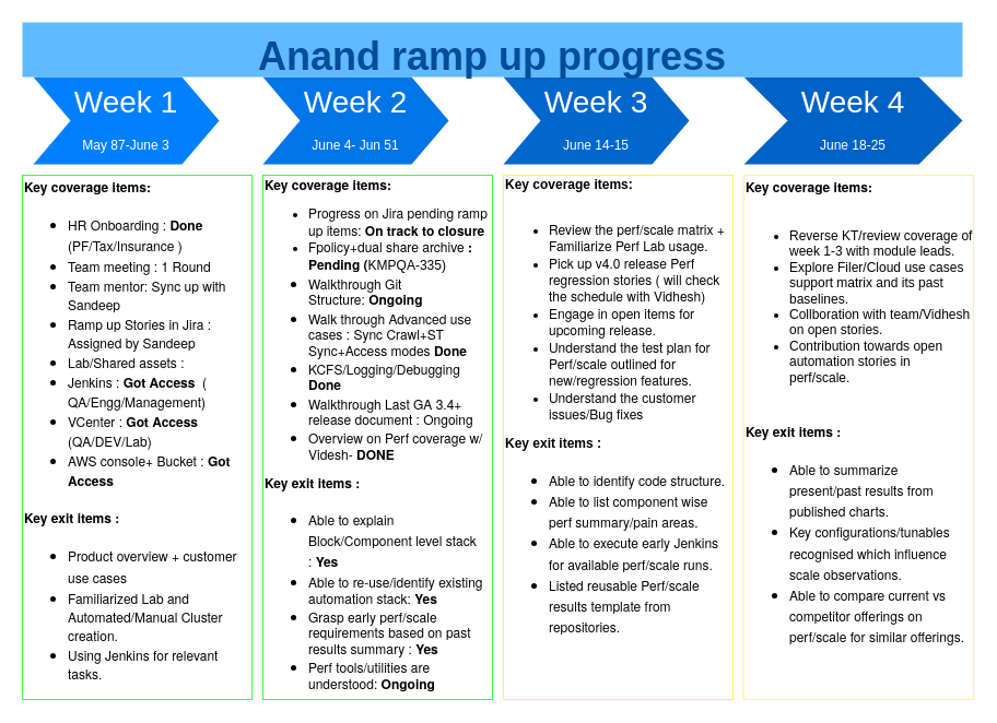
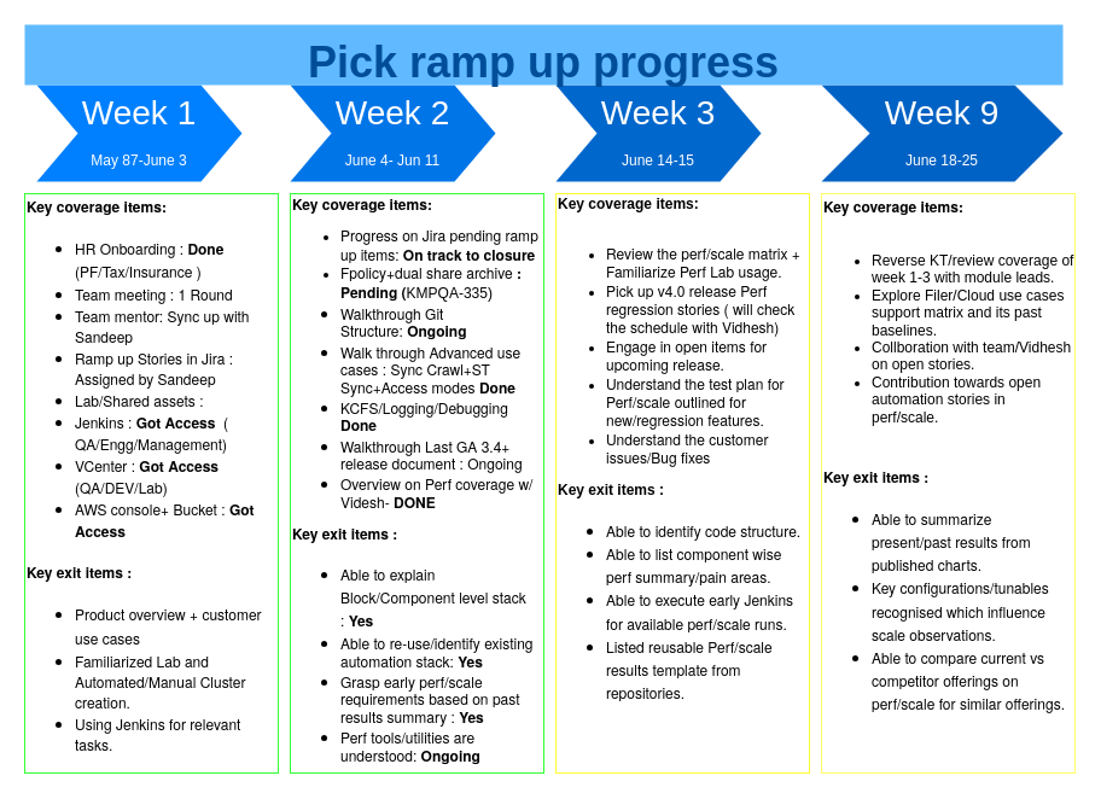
  <mxCell id="0" />
  <mxCell id="1" parent="0" />
  <mxCell id="2" value="Week 1&lt;br&gt;&lt;font style=&quot;font-size: 12px&quot;&gt;May 87-June 3&lt;/font&gt;" style="shape=step;whiteSpace=wrap;html=1;fontSize=28;fillColor=#0080FF;fontColor=#FFFFFF;strokeColor=none;" parent="1" vertex="1"><mxGeometry x="30" y="70" width="170" height="80" as="geometry" /></mxCell>
- <mxCell id="3" value="Week 2&lt;br&gt;&lt;font style=&quot;font-size: 12px&quot;&gt;J&lt;font&gt;u&lt;/font&gt;&lt;/font&gt;&lt;font style=&quot;font-size: 12px&quot;&gt;ne 4- Jun 51&lt;/font&gt;" style="shape=step;whiteSpace=wrap;html=1;fontSize=28;fillColor=#0075E8;fontColor=#FFFFFF;strokeColor=none;" parent="1" vertex="1"><mxGeometry x="240" y="70" width="170" height="80" as="geometry" /></mxCell>
+ <mxCell id="3" value="Week 2&lt;br&gt;&lt;font style=&quot;font-size: 12px&quot;&gt;J&lt;font&gt;u&lt;/font&gt;&lt;/font&gt;&lt;font style=&quot;font-size: 12px&quot;&gt;ne 4- Jun 11&lt;/font&gt;" style="shape=step;whiteSpace=wrap;html=1;fontSize=28;fillColor=#0075E8;fontColor=#FFFFFF;strokeColor=none;" parent="1" vertex="1"><mxGeometry x="240" y="70" width="170" height="80" as="geometry" /></mxCell>
  <mxCell id="4" value="Week 3&lt;br&gt;&lt;font style=&quot;font-size: 12px&quot;&gt;June 14-15&lt;/font&gt;" style="shape=step;whiteSpace=wrap;html=1;fontSize=28;fillColor=#0067CC;fontColor=#FFFFFF;strokeColor=none;" parent="1" vertex="1"><mxGeometry x="460" y="70" width="170" height="80" as="geometry" /></mxCell>
- <mxCell id="5" value="Week 4&lt;br&gt;&lt;font style=&quot;font-size: 12px&quot;&gt;June 18-25&lt;/font&gt;" style="shape=step;whiteSpace=wrap;html=1;fontSize=28;fillColor=#0062C4;fontColor=#FFFFFF;strokeColor=none;" parent="1" vertex="1"><mxGeometry x="680" y="70" width="200" height="80" as="geometry" /></mxCell>
- <mxCell id="6" value="&lt;font style=&quot;font-size: 36px&quot;&gt;Anand ramp up progress&lt;/font&gt;" style="text;html=1;strokeColor=none;fillColor=#61BAFF;align=center;verticalAlign=middle;whiteSpace=wrap;fontSize=54;fontStyle=1;fontColor=#004D99;" parent="1" vertex="1"><mxGeometry x="20" y="20" width="860" height="50" as="geometry" /></mxCell>
+ <mxCell id="5" value="Week 9&lt;br&gt;&lt;font style=&quot;font-size: 12px&quot;&gt;June 18-25&lt;/font&gt;" style="shape=step;whiteSpace=wrap;html=1;fontSize=28;fillColor=#0062C4;fontColor=#FFFFFF;strokeColor=none;" parent="1" vertex="1"><mxGeometry x="680" y="70" width="200" height="80" as="geometry" /></mxCell>
+ <mxCell id="6" value="&lt;font style=&quot;font-size: 36px&quot;&gt;Pick ramp up progress&lt;/font&gt;" style="text;html=1;strokeColor=none;fillColor=#61BAFF;align=center;verticalAlign=middle;whiteSpace=wrap;fontSize=54;fontStyle=1;fontColor=#004D99;" parent="1" vertex="1"><mxGeometry x="20" y="20" width="860" height="50" as="geometry" /></mxCell>
  <mxCell id="7" value="&lt;p class=&quot;p1&quot; style=&quot;font-stretch: normal ; line-height: normal ; font-family: &amp;#34;helvetica neue&amp;#34; ; background-color: rgb(255 , 255 , 255) ; margin: 0px&quot;&gt;&lt;b&gt;Key coverage items:&lt;/b&gt;&lt;/p&gt;&lt;p class=&quot;p1&quot; style=&quot;font-stretch: normal ; line-height: normal ; font-family: &amp;#34;helvetica neue&amp;#34; ; background-color: rgb(255 , 255 , 255) ; margin: 0px&quot;&gt;&lt;/p&gt;&lt;ul style=&quot;font-family: &amp;#34;calibri&amp;#34; , &amp;#34;arial&amp;#34; , &amp;#34;helvetica&amp;#34; , sans-serif ; font-size: 16px ; background-color: rgb(255 , 255 , 255)&quot;&gt;&lt;li&gt;&lt;span style=&quot;margin: 0px ; padding: 0px ; border: 0px ; font-style: inherit ; font-variant: inherit ; font-weight: inherit ; font-stretch: inherit ; font-size: 9pt ; line-height: inherit ; font-family: &amp;#34;helvetica neue&amp;#34; ; vertical-align: baseline ; background-color: rgba(0 , 0 , 0 , 0)&quot;&gt;HR Onboarding : &lt;/span&gt;&lt;span style=&quot;margin: 0px ; padding: 0px ; border: 0px ; font-style: inherit ; font-variant: inherit ; font-stretch: inherit ; font-size: 9pt ; line-height: inherit ; font-family: &amp;#34;helvetica neue&amp;#34; ; vertical-align: baseline ; background-color: rgba(0 , 0 , 0 , 0)&quot;&gt;&lt;b&gt;Done&lt;/b&gt;&lt;/span&gt;&lt;br&gt;&lt;span style=&quot;margin: 0px ; padding: 0px ; border: 0px ; font-style: inherit ; font-variant: inherit ; font-weight: inherit ; font-stretch: inherit ; font-size: 9pt ; line-height: inherit ; font-family: &amp;#34;helvetica neue&amp;#34; ; vertical-align: baseline ; background-color: rgba(0 , 0 , 0 , 0)&quot;&gt;(PF/Tax/Insurance )&amp;nbsp;&lt;/span&gt;&lt;br&gt;&lt;/li&gt;&lt;li&gt;&lt;p class=&quot;p1&quot; style=&quot;margin: 0px ; font-stretch: normal ; font-size: 12px ; line-height: normal ; font-family: &amp;#34;helvetica neue&amp;#34;&quot;&gt;Team meeting : 1 Round&lt;br&gt;&lt;/p&gt;&lt;/li&gt;&lt;li&gt;&lt;p class=&quot;p1&quot; style=&quot;margin: 0px ; font-stretch: normal ; font-size: 12px ; line-height: normal ; font-family: &amp;#34;helvetica neue&amp;#34;&quot;&gt;Team mentor: Sync up with Sandeep&lt;br&gt;&lt;/p&gt;&lt;/li&gt;&lt;li&gt;&lt;p class=&quot;p1&quot; style=&quot;margin: 0px ; font-stretch: normal ; font-size: 12px ; line-height: normal ; font-family: &amp;#34;helvetica neue&amp;#34;&quot;&gt;Ramp up Stories in Jira : Assigned by Sandeep&amp;nbsp;&lt;br&gt;&lt;/p&gt;&lt;/li&gt;&lt;li&gt;&lt;p class=&quot;p1&quot; style=&quot;margin: 0px ; font-stretch: normal ; font-size: 12px ; line-height: normal ; font-family: &amp;#34;helvetica neue&amp;#34;&quot;&gt;Lab/Shared assets :&amp;nbsp;&lt;/p&gt;&lt;/li&gt;&lt;li&gt;&lt;p class=&quot;p1&quot; style=&quot;margin: 0px ; font-stretch: normal ; font-size: 12px ; line-height: normal ; font-family: &amp;#34;helvetica neue&amp;#34;&quot;&gt;Jenkins : &lt;b&gt;Got Access&lt;/b&gt;&amp;nbsp; ( QA/Engg/Management)&lt;/p&gt;&lt;/li&gt;&lt;li&gt;&lt;p class=&quot;p1&quot; style=&quot;margin: 0px ; font-stretch: normal ; font-size: 12px ; line-height: normal ; font-family: &amp;#34;helvetica neue&amp;#34;&quot;&gt;VCenter : &lt;b&gt;Got Access&lt;/b&gt;&amp;nbsp; (QA/DEV/Lab)&lt;/p&gt;&lt;/li&gt;&lt;li&gt;&lt;p class=&quot;p1&quot; style=&quot;margin: 0px ; font-stretch: normal ; font-size: 12px ; line-height: normal ; font-family: &amp;#34;helvetica neue&amp;#34;&quot;&gt;AWS console+ Bucket : &lt;b&gt;Got Access&lt;/b&gt;&lt;/p&gt;&lt;/li&gt;&lt;/ul&gt;&lt;p style=&quot;font-family: &amp;#34;calibri&amp;#34; , &amp;#34;arial&amp;#34; , &amp;#34;helvetica&amp;#34; , sans-serif ; font-size: 16px ; background-color: rgb(255 , 255 , 255)&quot;&gt;&lt;/p&gt;&lt;p class=&quot;p2&quot; style=&quot;font-stretch: normal ; line-height: normal ; font-family: &amp;#34;helvetica neue&amp;#34; ; background-color: rgb(255 , 255 , 255) ; margin: 0px ; min-height: 14px&quot;&gt;&lt;b&gt;Key exit items :&lt;/b&gt;&lt;br&gt;&lt;/p&gt;&lt;p class=&quot;p1&quot; style=&quot;font-stretch: normal ; line-height: normal ; font-family: &amp;#34;helvetica neue&amp;#34; ; background-color: rgb(255 , 255 , 255) ; margin: 0px&quot;&gt;&lt;/p&gt;&lt;ul style=&quot;font-family: &amp;#34;calibri&amp;#34; , &amp;#34;arial&amp;#34; , &amp;#34;helvetica&amp;#34; , sans-serif ; font-size: 16px ; background-color: rgb(255 , 255 , 255)&quot;&gt;&lt;li&gt;&lt;span style=&quot;margin: 0px ; padding: 0px ; border: 0px ; font-style: inherit ; font-variant: inherit ; font-weight: inherit ; font-stretch: inherit ; font-size: 9pt ; line-height: inherit ; font-family: &amp;#34;helvetica neue&amp;#34; ; vertical-align: baseline ; background-color: rgba(0 , 0 , 0 , 0)&quot;&gt;Product overview + customer use cases&lt;/span&gt;&lt;/li&gt;&lt;li&gt;&lt;p class=&quot;p1&quot; style=&quot;margin: 0px ; font-stretch: normal ; font-size: 12px ; line-height: normal ; font-family: &amp;#34;helvetica neue&amp;#34;&quot;&gt;Familiarized Lab and Automated/Manual Cluster creation.&lt;/p&gt;&lt;/li&gt;&lt;li&gt;&lt;p class=&quot;p1&quot; style=&quot;margin: 0px ; font-stretch: normal ; font-size: 12px ; line-height: normal ; font-family: &amp;#34;helvetica neue&amp;#34;&quot;&gt;Using Jenkins for relevant tasks.&lt;/p&gt;&lt;/li&gt;&lt;/ul&gt;" style="text;spacingTop=-5;fillColor=#B9E0A5;whiteSpace=wrap;html=1;align=left;fontSize=12;fontFamily=Helvetica;fillColor=none;strokeColor=#33FF33;" parent="1" vertex="1"><mxGeometry x="20" y="160" width="210" height="480" as="geometry" /></mxCell>
  <mxCell id="8" value="&lt;p class=&quot;p1&quot; style=&quot;font-family: &amp;#34;helvetica neue&amp;#34; ; background-color: rgb(255 , 255 , 255) ; margin: 0px&quot;&gt;&lt;b&gt;Key coverage items:&lt;/b&gt;&lt;/p&gt;&lt;p class=&quot;p1&quot; style=&quot;font-family: &amp;#34;helvetica neue&amp;#34; ; background-color: rgb(255 , 255 , 255) ; margin: 0px&quot;&gt;&lt;/p&gt;&lt;ul style=&quot;background-color: rgb(255 , 255 , 255)&quot;&gt;&lt;li&gt;&lt;font face=&quot;helvetica neue&quot;&gt;Progress on Jira pending ramp up items:&lt;span style=&quot;margin: 0px ; padding: 0px ; border: 0px ; font: inherit ; vertical-align: baseline ; color: inherit&quot;&gt;&amp;nbsp;&lt;/span&gt;&lt;b&gt;On track to closure&lt;/b&gt;&lt;/font&gt;&lt;/li&gt;&lt;li&gt;&lt;span style=&quot;margin: 0px ; padding: 0px ; border: 0px ; font-style: inherit ; font-variant: inherit ; font-weight: inherit ; font-stretch: inherit ; font-size: inherit ; line-height: inherit ; font-family: &amp;#34;helvetica neue&amp;#34; ; vertical-align: baseline ; color: inherit&quot;&gt;Fpolicy+dual share archive&lt;span style=&quot;margin: 0px ; padding: 0px ; border: 0px ; font: inherit ; vertical-align: baseline ; color: inherit&quot;&gt;&amp;nbsp;&lt;/span&gt;&lt;/span&gt;&lt;b style=&quot;font-family: &amp;#34;helvetica neue&amp;#34;&quot;&gt;: Pending (&lt;/b&gt;KMPQA-335)&lt;/li&gt;&lt;li style=&quot;font-family: &amp;#34;calibri&amp;#34; , &amp;#34;arial&amp;#34; , &amp;#34;helvetica&amp;#34; , sans-serif ; font-size: 16px&quot;&gt;&lt;p class=&quot;p1&quot; style=&quot;margin: 0px ; font-size: 12px ; font-family: &amp;#34;helvetica neue&amp;#34;&quot;&gt;Walkthrough Git Structure:&lt;span style=&quot;margin: 0px ; padding: 0px ; border: 0px ; font: inherit ; vertical-align: baseline ; color: inherit&quot;&gt;&amp;nbsp;&lt;/span&gt;&lt;b&gt;Ongoing&lt;/b&gt;&lt;/p&gt;&lt;/li&gt;&lt;li style=&quot;font-family: &amp;#34;calibri&amp;#34; , &amp;#34;arial&amp;#34; , &amp;#34;helvetica&amp;#34; , sans-serif ; font-size: 16px&quot;&gt;&lt;p class=&quot;p1&quot; style=&quot;margin: 0px ; font-size: 12px ; font-family: &amp;#34;helvetica neue&amp;#34;&quot;&gt;Walk through Advanced use cases :&lt;span style=&quot;margin: 0px ; padding: 0px ; border: 0px ; font: inherit ; vertical-align: baseline ; color: inherit&quot;&gt;&amp;nbsp;&lt;/span&gt;Sync Crawl+ST Sync+Access modes&lt;b&gt;&amp;nbsp;Done&lt;/b&gt;&lt;/p&gt;&lt;/li&gt;&lt;li style=&quot;font-family: &amp;#34;calibri&amp;#34; , &amp;#34;arial&amp;#34; , &amp;#34;helvetica&amp;#34; , sans-serif ; font-size: 16px&quot;&gt;&lt;p class=&quot;p1&quot; style=&quot;margin: 0px ; font-size: 12px ; font-family: &amp;#34;helvetica neue&amp;#34;&quot;&gt;KCFS/Logging/Debugging &lt;b&gt;Done&lt;/b&gt;&lt;/p&gt;&lt;/li&gt;&lt;li style=&quot;font-family: &amp;#34;calibri&amp;#34; , &amp;#34;arial&amp;#34; , &amp;#34;helvetica&amp;#34; , sans-serif ; font-size: 16px&quot;&gt;&lt;p class=&quot;p1&quot; style=&quot;margin: 0px ; font-size: 12px ; font-family: &amp;#34;helvetica neue&amp;#34;&quot;&gt;Walkthrough Last GA 3.4+ release document : Ongoing&lt;/p&gt;&lt;/li&gt;&lt;li style=&quot;font-family: &amp;#34;calibri&amp;#34; , &amp;#34;arial&amp;#34; , &amp;#34;helvetica&amp;#34; , sans-serif ; font-size: 16px&quot;&gt;&lt;p class=&quot;p1&quot; style=&quot;margin: 0px ; font-size: 12px ; font-family: &amp;#34;helvetica neue&amp;#34;&quot;&gt;Overview on Perf coverage w/ Videsh-&lt;span style=&quot;margin: 0px ; padding: 0px ; border: 0px ; font: inherit ; vertical-align: baseline ; color: inherit&quot;&gt;&amp;nbsp;&lt;/span&gt;&lt;b&gt;DONE&lt;/b&gt;&lt;b style=&quot;font-style: inherit&quot;&gt;&lt;br&gt;&lt;/b&gt;&lt;/p&gt;&lt;/li&gt;&lt;/ul&gt;&lt;p class=&quot;p1&quot; style=&quot;background-color: rgb(255 , 255 , 255) ; margin: 0px ; font-family: &amp;#34;helvetica neue&amp;#34;&quot;&gt;&lt;b style=&quot;font-style: inherit&quot;&gt;Key exit items :&lt;/b&gt;&lt;/p&gt;&lt;p class=&quot;p1&quot; style=&quot;font-family: &amp;#34;helvetica neue&amp;#34; ; background-color: rgb(255 , 255 , 255) ; margin: 0px&quot;&gt;&lt;/p&gt;&lt;ul style=&quot;font-size: 16px ; font-family: &amp;#34;calibri&amp;#34; , &amp;#34;arial&amp;#34; , &amp;#34;helvetica&amp;#34; , sans-serif ; background-color: rgb(255 , 255 , 255)&quot;&gt;&lt;li&gt;&lt;span style=&quot;margin: 0px ; padding: 0px ; border: 0px ; font-style: inherit ; font-variant: inherit ; font-weight: inherit ; font-stretch: inherit ; font-size: 9pt ; line-height: inherit ; font-family: &amp;#34;helvetica neue&amp;#34; ; vertical-align: baseline ; color: inherit ; background-color: rgba(0 , 0 , 0 , 0)&quot;&gt;Able to explain Block/Component level stack :&amp;nbsp;&lt;b&gt;Yes&lt;/b&gt;&lt;/span&gt;&lt;/li&gt;&lt;li&gt;&lt;p class=&quot;p1&quot; style=&quot;margin: 0px ; font-size: 12px ; font-family: &amp;#34;helvetica neue&amp;#34;&quot;&gt;Able to re-use/identify existing automation stack:&amp;nbsp;&lt;b&gt;Yes&lt;/b&gt;&lt;/p&gt;&lt;/li&gt;&lt;li&gt;&lt;p class=&quot;p1&quot; style=&quot;margin: 0px ; font-size: 12px ; font-family: &amp;#34;helvetica neue&amp;#34;&quot;&gt;Grasp early perf/scale requirements based on past results summary :&amp;nbsp;&lt;b&gt;Yes&lt;/b&gt;&lt;/p&gt;&lt;/li&gt;&lt;li&gt;&lt;p class=&quot;p1&quot; style=&quot;margin: 0px ; font-size: 12px ; font-family: &amp;#34;helvetica neue&amp;#34;&quot;&gt;Perf tools/utilities are understood:&amp;nbsp;&lt;b&gt;Ongoing&lt;/b&gt;&lt;/p&gt;&lt;/li&gt;&lt;/ul&gt;" style="text;spacingTop=-5;fillColor=#33FF33;whiteSpace=wrap;html=1;align=left;fontSize=12;fontFamily=Helvetica;fillColor=none;strokeColor=#33FF33;" parent="1" vertex="1"><mxGeometry x="240" y="160" width="210" height="480" as="geometry" /></mxCell>
  <mxCell id="9" value="&lt;meta charset=&quot;utf-8&quot;&gt;&lt;p class=&quot;p1&quot; style=&quot;background-color: rgb(255 , 255 , 255) ; margin: 0px&quot;&gt;&lt;b&gt;Key coverage items:&lt;/b&gt;&lt;/p&gt;&lt;p class=&quot;p2&quot; style=&quot;background-color: rgb(255 , 255 , 255) ; margin: 0px ; min-height: 14px&quot;&gt;&lt;br&gt;&lt;/p&gt;&lt;p class=&quot;p1&quot; style=&quot;background-color: rgb(255 , 255 , 255) ; margin: 0px&quot;&gt;&lt;/p&gt;&lt;ul style=&quot;font-family: &amp;quot;helvetica&amp;quot; ; background-color: rgb(255 , 255 , 255)&quot;&gt;&lt;li&gt;&lt;font face=&quot;helvetica neue&quot;&gt;Review the perf/scale matrix + Familiarize Perf Lab usage.&lt;/font&gt;&lt;/li&gt;&lt;li&gt;&lt;font face=&quot;helvetica neue&quot;&gt;Pick up v4.0 release Perf regression stories ( will check the schedule with Vidhesh)&lt;br&gt;&lt;/font&gt;&lt;/li&gt;&lt;li&gt;&lt;font face=&quot;helvetica neue&quot;&gt;Engage in open items for upcoming release.&lt;/font&gt;&lt;/li&gt;&lt;li&gt;&lt;font face=&quot;helvetica neue&quot;&gt;Understand the test plan for Perf/scale outlined for new/regression features.&lt;/font&gt;&lt;/li&gt;&lt;li&gt;&lt;font face=&quot;helvetica neue&quot;&gt;Understand the customer issues/Bug fixes&lt;/font&gt;&lt;/li&gt;&lt;/ul&gt;&lt;p class=&quot;p1&quot; style=&quot;background-color: rgb(255 , 255 , 255) ; margin: 0px&quot;&gt;&lt;b&gt;Key exit items :&lt;/b&gt;&lt;/p&gt;&lt;p class=&quot;p1&quot; style=&quot;background-color: rgb(255 , 255 , 255) ; margin: 0px&quot;&gt;&lt;/p&gt;&lt;ul style=&quot;font-family: &amp;quot;calibri&amp;quot; , &amp;quot;arial&amp;quot; , &amp;quot;helvetica&amp;quot; , sans-serif ; font-size: 16px ; background-color: rgb(255 , 255 , 255)&quot;&gt;&lt;li&gt;&lt;span style=&quot;margin: 0px ; padding: 0px ; border: 0px ; font-style: inherit ; font-variant: inherit ; font-weight: inherit ; font-stretch: inherit ; font-size: 9pt ; line-height: inherit ; font-family: &amp;quot;helvetica neue&amp;quot; ; vertical-align: baseline ; color: inherit ; background-color: rgba(0 , 0 , 0 , 0)&quot;&gt;Able to identify code structure.&lt;/span&gt;&lt;/li&gt;&lt;li&gt;&lt;span style=&quot;margin: 0px ; padding: 0px ; border: 0px ; font-style: inherit ; font-variant: inherit ; font-weight: inherit ; font-stretch: inherit ; font-size: 9pt ; line-height: inherit ; font-family: &amp;quot;helvetica neue&amp;quot; ; vertical-align: baseline ; color: inherit ; background-color: rgba(0 , 0 , 0 , 0)&quot;&gt;Able to list component wise perf summary/pain areas.&lt;/span&gt;&lt;/li&gt;&lt;li&gt;&lt;span style=&quot;margin: 0px ; padding: 0px ; border: 0px ; font-style: inherit ; font-variant: inherit ; font-weight: inherit ; font-stretch: inherit ; font-size: 9pt ; line-height: inherit ; font-family: &amp;quot;helvetica neue&amp;quot; ; vertical-align: baseline ; color: inherit ; background-color: rgba(0 , 0 , 0 , 0)&quot;&gt;Able to execute early Jenkins for available perf/scale runs.&lt;/span&gt;&lt;/li&gt;&lt;li&gt;&lt;span style=&quot;margin: 0px ; padding: 0px ; border: 0px ; font-style: inherit ; font-variant: inherit ; font-weight: inherit ; font-stretch: inherit ; font-size: 9pt ; line-height: inherit ; font-family: &amp;quot;helvetica neue&amp;quot; ; vertical-align: baseline ; color: inherit ; background-color: rgba(0 , 0 , 0 , 0)&quot;&gt;Listed reusable Perf/scale results template from repositories.&lt;/span&gt;&lt;/li&gt;&lt;/ul&gt;&lt;div style=&quot;margin: 0px ; padding: 0px ; border: 0px ; font: inherit ; vertical-align: baseline ; color: inherit&quot;&gt;&lt;br style=&quot;color: rgb(0, 0, 0); font-family: &amp;quot;helvetica neue&amp;quot;; font-size: 12px; font-style: normal; font-weight: 400; letter-spacing: normal; text-align: left; text-indent: 0px; text-transform: none; word-spacing: 0px; background-color: rgb(255, 255, 255);&quot;&gt;&lt;/div&gt;" style="text;spacingTop=-5;fillColor=#FFFF33;whiteSpace=wrap;html=1;align=left;fontSize=12;fontFamily=Helvetica;fillColor=none;strokeColor=#FFFF33;" parent="1" vertex="1"><mxGeometry x="460" y="160" width="210" height="480" as="geometry" /></mxCell>
  <mxCell id="10" value="&lt;p class=&quot;p1&quot; style=&quot;font-stretch: normal ; line-height: normal ; font-family: &amp;#34;helvetica neue&amp;#34; ; background-color: rgb(255 , 255 , 255) ; margin: 0px&quot;&gt;&lt;b&gt;Key coverage items:&lt;/b&gt;&lt;/p&gt;&lt;p class=&quot;p1&quot; style=&quot;font-stretch: normal ; line-height: normal ; font-family: &amp;#34;helvetica neue&amp;#34; ; background-color: rgb(255 , 255 , 255) ; margin: 0px&quot;&gt;&lt;br&gt;&lt;/p&gt;&lt;ul style=&quot;background-color: rgb(255 , 255 , 255)&quot;&gt;&lt;li&gt;Reverse KT/review coverage of week 1-3 with module leads.&lt;/li&gt;&lt;li&gt;Explore Filer/Cloud use cases support matrix and its past baselines.&lt;/li&gt;&lt;li&gt;Collboration with team/Vidhesh on open stories.&lt;/li&gt;&lt;li&gt;Contribution towards open automation stories in perf/scale.&lt;/li&gt;&lt;/ul&gt;&lt;p style=&quot;font-family: &amp;#34;calibri&amp;#34; , &amp;#34;arial&amp;#34; , &amp;#34;helvetica&amp;#34; , sans-serif ; font-size: 16px ; background-color: rgb(255 , 255 , 255)&quot;&gt;&lt;/p&gt;&lt;p class=&quot;p2&quot; style=&quot;font-stretch: normal ; line-height: normal ; font-family: &amp;#34;helvetica neue&amp;#34; ; background-color: rgb(255 , 255 , 255) ; margin: 0px ; min-height: 14px&quot;&gt;&lt;br&gt;&lt;/p&gt;&lt;p class=&quot;p1&quot; style=&quot;font-stretch: normal ; line-height: normal ; font-family: &amp;#34;helvetica neue&amp;#34; ; background-color: rgb(255 , 255 , 255) ; margin: 0px&quot;&gt;&lt;b&gt;Key exit items :&lt;/b&gt;&lt;/p&gt;&lt;p class=&quot;p1&quot; style=&quot;font-stretch: normal ; line-height: normal ; font-family: &amp;#34;helvetica neue&amp;#34; ; background-color: rgb(255 , 255 , 255) ; margin: 0px&quot;&gt;&lt;/p&gt;&lt;ul style=&quot;font-family: &amp;#34;calibri&amp;#34; , &amp;#34;arial&amp;#34; , &amp;#34;helvetica&amp;#34; , sans-serif ; font-size: 16px ; background-color: rgb(255 , 255 , 255)&quot;&gt;&lt;li&gt;&lt;span style=&quot;margin: 0px ; padding: 0px ; border: 0px ; font-style: inherit ; font-variant: inherit ; font-weight: inherit ; font-stretch: inherit ; font-size: 9pt ; line-height: inherit ; font-family: &amp;#34;helvetica neue&amp;#34; ; vertical-align: baseline ; background-color: rgba(0 , 0 , 0 , 0)&quot;&gt;Able to summarize present/past results from published charts.&lt;/span&gt;&lt;/li&gt;&lt;li&gt;&lt;span style=&quot;margin: 0px ; padding: 0px ; border: 0px ; font-style: inherit ; font-variant: inherit ; font-weight: inherit ; font-stretch: inherit ; font-size: 9pt ; line-height: inherit ; font-family: &amp;#34;helvetica neue&amp;#34; ; vertical-align: baseline ; background-color: rgba(0 , 0 , 0 , 0)&quot;&gt;Key configurations/tunables recognised which influence scale observations.&lt;/span&gt;&lt;/li&gt;&lt;li&gt;&lt;span style=&quot;margin: 0px ; padding: 0px ; border: 0px ; font-style: inherit ; font-variant: inherit ; font-weight: inherit ; font-stretch: inherit ; font-size: 9pt ; line-height: inherit ; font-family: &amp;#34;helvetica neue&amp;#34; ; vertical-align: baseline ; background-color: rgba(0 , 0 , 0 , 0)&quot;&gt;Able to compare current vs competitor offerings on perf/scale for similar offerings.&lt;/span&gt;&lt;/li&gt;&lt;/ul&gt;" style="text;spacingTop=-5;fillColor=#ffffff;whiteSpace=wrap;html=1;align=left;fontSize=12;fontFamily=Helvetica;fillColor=none;strokeColor=#FFFF66;" parent="1" vertex="1"><mxGeometry x="680" y="160" width="210" height="480" as="geometry" /></mxCell>
